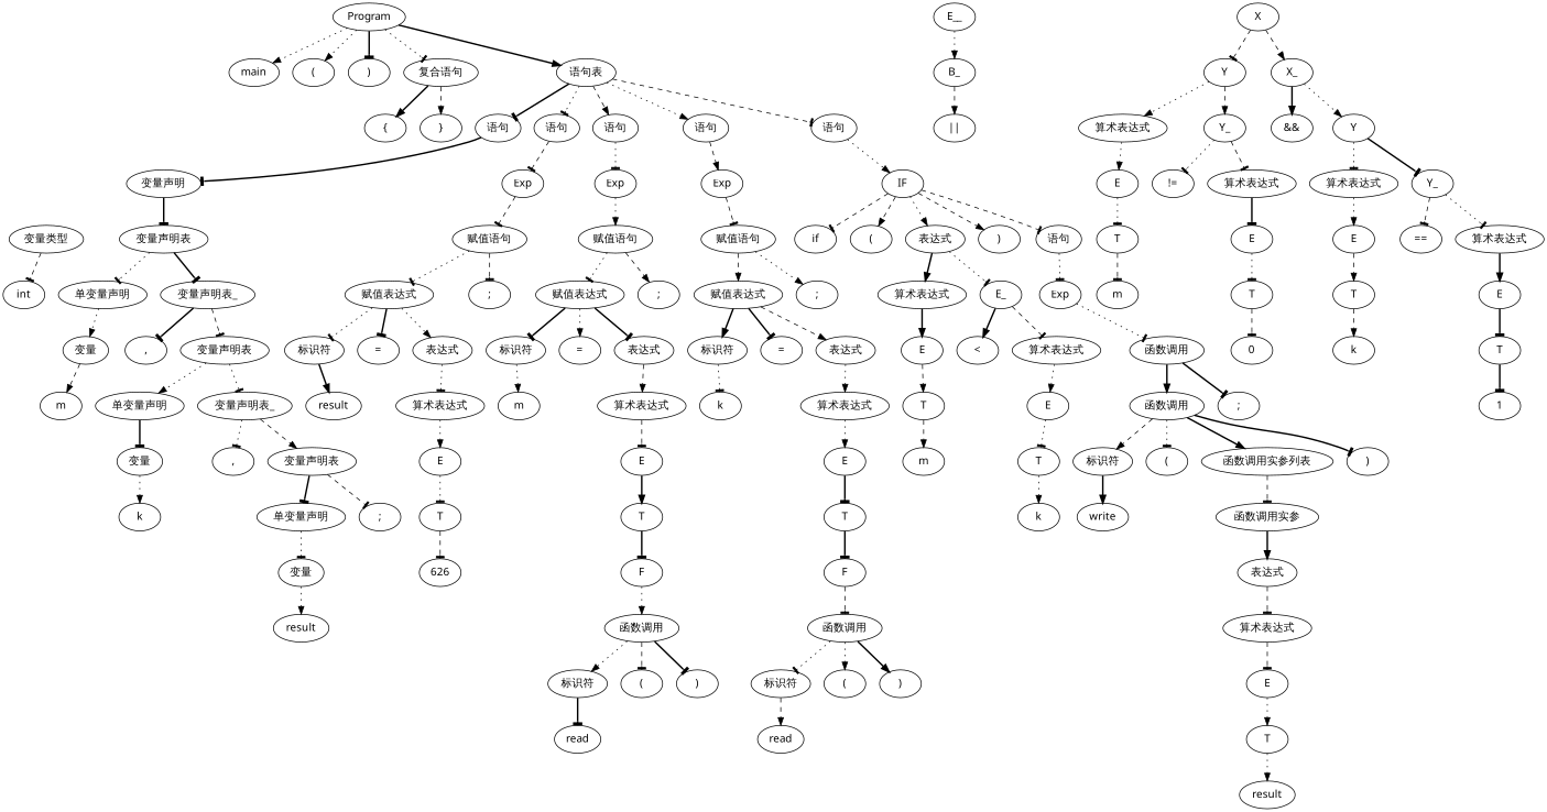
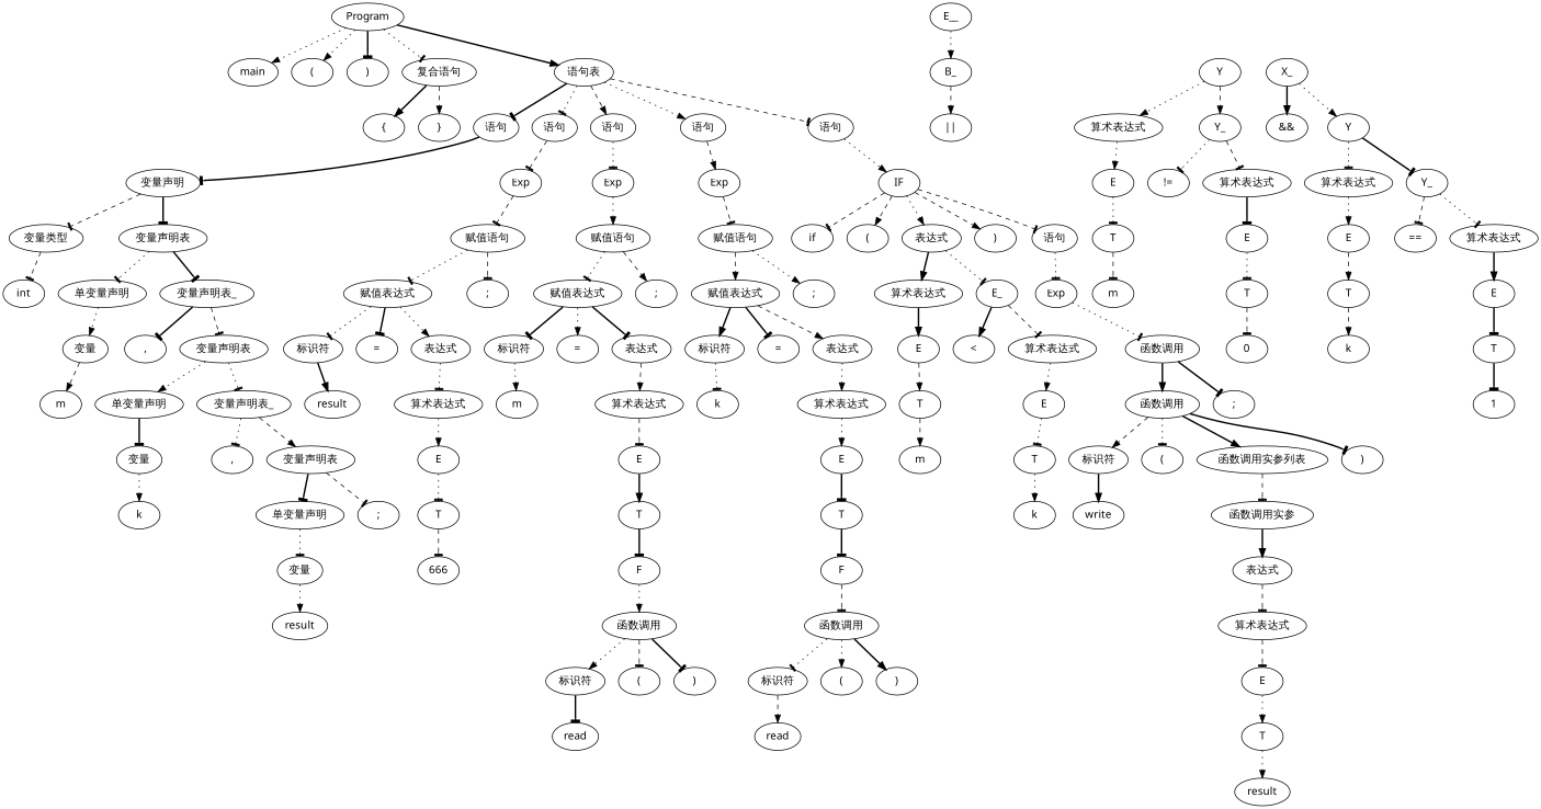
  digraph {
    node [fontname="Microsoft YaHei"]
    edge [arrowhead=tee style=dotted]
    n1 [label=Program]
    n2 [label=main]
    n3 [label="("]
    n4 [label=")"]
    n5 [label="复合语句"]
    n6 [label="语句表"]
    n7 [label="{"]
    n8 [label="}"]
    n9 [label="语句"]
    n10 [label="语句"]
    n11 [label="语句"]
    n12 [label="语句"]
    n13 [label="语句"]
    n14 [label="变量声明"]
    n15 [label=Exp]
    n16 [label=Exp]
    n17 [label=Exp]
    n18 [label=IF]
    n19 [label="变量类型"]
    n20 [label="变量声明表"]
    n21 [label=int]
    n22 [label="单变量声明"]
    n23 [label="变量声明表_"]
    n24 [label="变量"]
    n25 [label=","]
    n26 [label="变量声明表"]
    n27 [label=m]
    n28 [label="单变量声明"]
    n29 [label="变量声明表_"]
    n30 [label="变量"]
    n31 [label=","]
    n32 [label="变量声明表"]
    n33 [label=k]
    n34 [label="单变量声明"]
    n35 [label=";"]
    n36 [label="变量"]
    n37 [label=result]
    n38 [label="赋值语句"]
    n39 [label="赋值表达式"]
    n40 [label=";"]
    n41 [label="标识符"]
    n42 [label="="]
    n43 [label="表达式"]
    n44 [label=result]
    n45 [label="算术表达式"]
    n46 [label=E]
    n47 [label=T]
-   n48 [label=626]
+   n48 [label=666]
    n49 [label="赋值语句"]
    n50 [label="赋值表达式"]
    n51 [label=";"]
    n52 [label="标识符"]
    n53 [label="="]
    n54 [label="表达式"]
    n55 [label=m]
    n56 [label="算术表达式"]
    n57 [label=E]
    n58 [label=T]
    n59 [label=F]
    n60 [label="函数调用"]
    n61 [label="标识符"]
    n62 [label="("]
    n63 [label=")"]
    n64 [label=read]
    n65 [label="赋值语句"]
    n66 [label="赋值表达式"]
    n67 [label=";"]
    n68 [label="标识符"]
    n69 [label="="]
    n70 [label="表达式"]
    n71 [label=k]
    n72 [label="算术表达式"]
    n73 [label=E]
    n74 [label=T]
    n75 [label=F]
    n76 [label="函数调用"]
    n77 [label="标识符"]
    n78 [label="("]
    n79 [label=")"]
    n80 [label=read]
    n81 [label=if]
    n82 [label="("]
    n83 [label="表达式"]
    n84 [label=")"]
    n85 [label="语句"]
    n86 [label="算术表达式"]
    n87 [label=E_]
    n88 [label=Exp]
    n89 [label=E]
    n90 [label="<"]
    n91 [label="算术表达式"]
    n92 [label=T]
    n93 [label=m]
    n94 [label=E]
    n95 [label=E__]
    n96 [label=B_]
    n97 [label=T]
    n98 [label=k]
    n99 [label="||"]
-   n100 [label=X]
    n101 [label=Y]
    n102 [label=X_]
    n103 [label="算术表达式"]
    n104 [label=Y_]
    n105 [label="&&"]
    n106 [label=Y]
    n107 [label=E]
    n108 [label="!="]
    n109 [label="算术表达式"]
    n110 [label=T]
    n111 [label=m]
    n112 [label=E]
    n113 [label=T]
    n114 [label=0]
    n115 [label="算术表达式"]
    n116 [label=Y_]
    n117 [label=E]
    n118 [label="=="]
    n119 [label="算术表达式"]
    n120 [label=T]
    n121 [label=k]
    n122 [label=E]
    n123 [label=T]
    n124 [label=1]
    n125 [label="函数调用"]
    n126 [label="函数调用"]
    n127 [label=";"]
    n128 [label="标识符"]
    n129 [label="("]
    n130 [label="函数调用实参列表"]
    n131 [label=")"]
    n132 [label=write]
    n133 [label="函数调用实参"]
    n134 [label="表达式"]
    n135 [label="算术表达式"]
    n136 [label=E]
    n137 [label=T]
    n138 [label=result]
    n1 -> n2 [arrowhead=normal]
    n1 -> n3 [arrowhead=normal]
    n1 -> n4 [style=bold]
    n1 -> n5
    n1 -> n6 [arrowhead=normal style=bold]
    n5 -> n7 [arrowhead=normal style=bold]
    n5 -> n8 [arrowhead=normal style=dashed]
    n6 -> n9 [style=bold]
    n6 -> n10
    n6 -> n11 [arrowhead=normal style=dashed]
    n6 -> n12 [arrowhead=normal]
    n6 -> n13 [style=dashed]
    n9 -> n14 [style=bold]
    n10 -> n15 [style=dashed]
    n11 -> n16
    n12 -> n17 [arrowhead=normal style=dashed]
    n13 -> n18 [arrowhead=normal]
+   n14 -> n19 [style=dashed]
    n14 -> n20 [style=bold]
    n15 -> n38 [style=dashed]
    n16 -> n49 [arrowhead=normal]
    n17 -> n65 [style=dashed]
    n18 -> n81 [style=dashed]
    n18 -> n82 [arrowhead=normal style=dashed]
    n18 -> n83 [arrowhead=normal]
    n18 -> n84 [arrowhead=normal style=dashed]
    n18 -> n85 [style=dashed]
    n19 -> n21 [style=dashed]
    n20 -> n22
    n20 -> n23 [style=bold]
    n22 -> n24 [arrowhead=normal]
    n23 -> n25 [style=bold]
    n23 -> n26 [style=dashed]
    n24 -> n27 [arrowhead=normal style=dashed]
    n26 -> n28 [arrowhead=normal]
    n26 -> n29
    n28 -> n30 [style=bold]
    n29 -> n31
    n29 -> n32 [arrowhead=normal style=dashed]
    n30 -> n33 [arrowhead=normal]
    n32 -> n34 [style=bold]
    n32 -> n35 [style=dashed]
    n34 -> n36
    n36 -> n37 [arrowhead=normal]
    n38 -> n39
    n38 -> n40 [style=dashed]
    n39 -> n41
    n39 -> n42 [style=bold]
    n39 -> n43 [arrowhead=normal]
    n41 -> n44 [arrowhead=normal style=bold]
    n43 -> n45
    n45 -> n46 [arrowhead=normal]
    n46 -> n47
    n47 -> n48 [style=dashed]
    n49 -> n50
    n49 -> n51 [arrowhead=normal style=dashed]
    n50 -> n52 [style=bold]
    n50 -> n53 [arrowhead=normal]
    n50 -> n54 [style=bold]
    n52 -> n55 [arrowhead=normal]
    n54 -> n56 [arrowhead=normal style=dashed]
    n56 -> n57 [style=dashed]
    n57 -> n58 [arrowhead=normal style=bold]
    n58 -> n59 [style=bold]
    n59 -> n60 [arrowhead=normal]
    n60 -> n61 [arrowhead=normal]
    n60 -> n62 [style=dashed]
    n60 -> n63 [style=bold]
    n61 -> n64 [style=bold]
    n65 -> n66 [arrowhead=normal style=dashed]
    n65 -> n67 [arrowhead=normal]
    n66 -> n68 [arrowhead=normal style=bold]
    n66 -> n69 [style=bold]
    n66 -> n70 [arrowhead=normal style=dashed]
    n68 -> n71
    n70 -> n72 [arrowhead=normal]
    n72 -> n73 [arrowhead=normal]
    n73 -> n74 [style=bold]
    n74 -> n75 [style=bold]
    n75 -> n76 [style=dashed]
    n76 -> n77
    n76 -> n78 [arrowhead=normal]
    n76 -> n79 [arrowhead=normal style=bold]
    n77 -> n80 [arrowhead=normal style=dashed]
    n83 -> n86 [arrowhead=normal style=bold]
    n83 -> n87
    n85 -> n88
    n86 -> n89 [arrowhead=normal style=bold]
    n87 -> n90 [arrowhead=normal style=bold]
    n87 -> n91 [style=dashed]
    n88 -> n125
    n89 -> n92 [arrowhead=normal style=dashed]
    n91 -> n94 [arrowhead=normal]
    n92 -> n93 [arrowhead=normal style=dashed]
    n94 -> n97
    n95 -> n96 [arrowhead=normal]
    n96 -> n99 [arrowhead=normal style=dashed]
    n97 -> n98 [arrowhead=normal]
-   n100 -> n101 [style=dashed]
-   n100 -> n102 [arrowhead=normal style=dashed]
    n101 -> n103 [arrowhead=normal]
    n101 -> n104 [arrowhead=normal style=dashed]
    n102 -> n105 [arrowhead=normal style=bold]
    n102 -> n106 [arrowhead=normal]
    n103 -> n107 [arrowhead=normal]
    n104 -> n108
    n104 -> n109 [style=dashed]
    n106 -> n115
    n106 -> n116 [style=bold]
    n107 -> n110
    n109 -> n112 [style=bold]
    n110 -> n111 [style=dashed]
    n112 -> n113
    n113 -> n114 [style=dashed]
    n115 -> n117 [arrowhead=normal]
    n116 -> n118 [style=dashed]
    n116 -> n119
    n117 -> n120 [arrowhead=normal style=dashed]
    n119 -> n122 [arrowhead=normal style=bold]
    n120 -> n121 [arrowhead=normal style=dashed]
    n122 -> n123 [style=bold]
    n123 -> n124 [style=bold]
    n125 -> n126 [arrowhead=normal style=bold]
    n125 -> n127 [style=bold]
    n126 -> n128 [arrowhead=normal style=dashed]
    n126 -> n129
    n126 -> n130 [arrowhead=normal style=bold]
    n126 -> n131 [style=bold]
    n128 -> n132 [arrowhead=normal style=bold]
    n130 -> n133 [style=dashed]
    n133 -> n134 [arrowhead=normal style=bold]
    n134 -> n135 [style=dashed]
    n135 -> n136 [style=dashed]
    n136 -> n137 [arrowhead=normal]
    n137 -> n138 [arrowhead=normal]
  }
